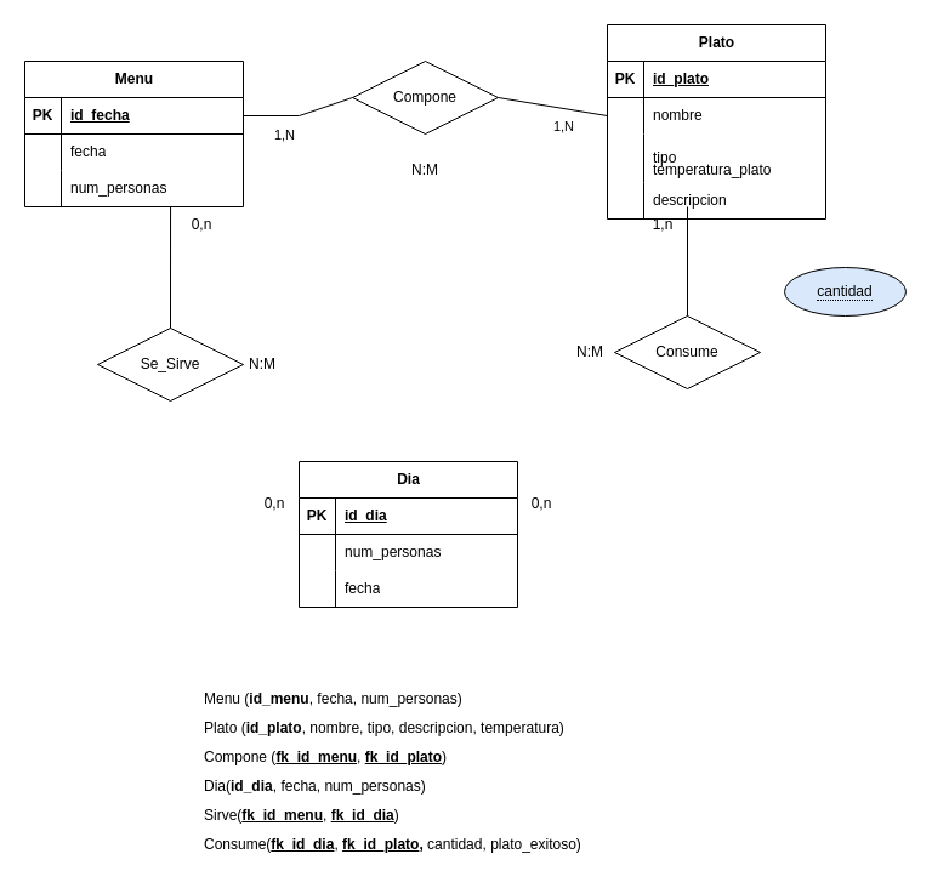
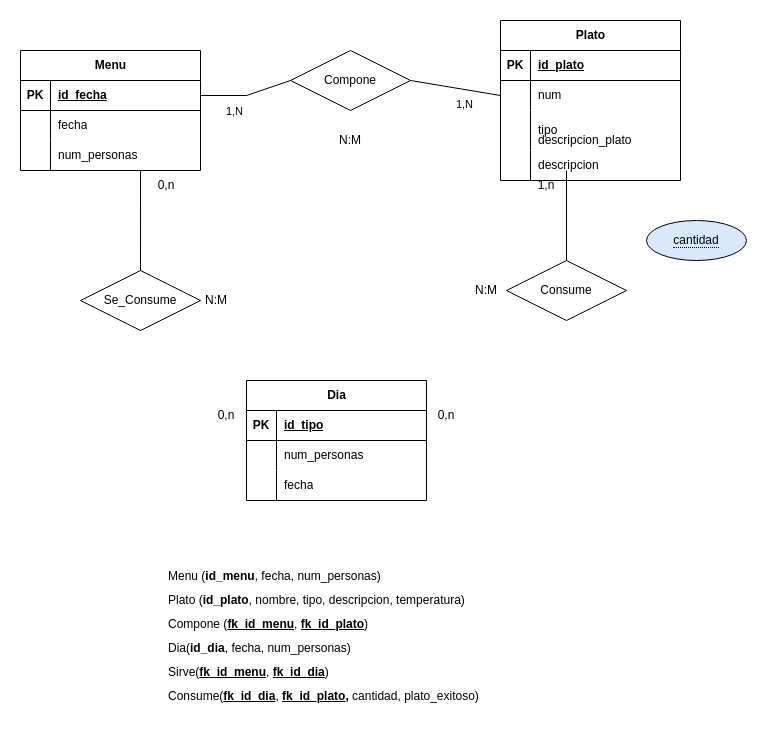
  <mxCell id="0" />
  <mxCell id="1" parent="0" />
  <mxCell id="2" value="Menu" style="shape=table;startSize=30;container=1;collapsible=1;childLayout=tableLayout;fixedRows=1;rowLines=0;fontStyle=1;align=center;resizeLast=1;html=1;" parent="1" vertex="1"><mxGeometry x="20" y="50" width="180" height="120" as="geometry" /></mxCell>
  <mxCell id="3" value="" style="shape=tableRow;horizontal=0;startSize=0;swimlaneHead=0;swimlaneBody=0;fillColor=none;collapsible=0;dropTarget=0;points=[[0,0.5],[1,0.5]];portConstraint=eastwest;top=0;left=0;right=0;bottom=1;" parent="2" vertex="1"><mxGeometry y="30" width="180" height="30" as="geometry" /></mxCell>
  <mxCell id="4" value="PK" style="shape=partialRectangle;connectable=0;fillColor=none;top=0;left=0;bottom=0;right=0;fontStyle=1;overflow=hidden;whiteSpace=wrap;html=1;" parent="3" vertex="1"><mxGeometry width="30" height="30" as="geometry"><mxRectangle width="30" height="30" as="alternateBounds" /></mxGeometry></mxCell>
  <mxCell id="5" value="id_fecha" style="shape=partialRectangle;connectable=0;fillColor=none;top=0;left=0;bottom=0;right=0;align=left;spacingLeft=6;fontStyle=5;overflow=hidden;whiteSpace=wrap;html=1;" parent="3" vertex="1"><mxGeometry x="30" width="150" height="30" as="geometry"><mxRectangle width="150" height="30" as="alternateBounds" /></mxGeometry></mxCell>
  <mxCell id="6" value="" style="shape=tableRow;horizontal=0;startSize=0;swimlaneHead=0;swimlaneBody=0;fillColor=none;collapsible=0;dropTarget=0;points=[[0,0.5],[1,0.5]];portConstraint=eastwest;top=0;left=0;right=0;bottom=0;" parent="2" vertex="1"><mxGeometry y="60" width="180" height="30" as="geometry" /></mxCell>
  <mxCell id="7" value="" style="shape=partialRectangle;connectable=0;fillColor=none;top=0;left=0;bottom=0;right=0;editable=1;overflow=hidden;whiteSpace=wrap;html=1;" parent="6" vertex="1"><mxGeometry width="30" height="30" as="geometry"><mxRectangle width="30" height="30" as="alternateBounds" /></mxGeometry></mxCell>
  <mxCell id="8" value="fecha" style="shape=partialRectangle;connectable=0;fillColor=none;top=0;left=0;bottom=0;right=0;align=left;spacingLeft=6;overflow=hidden;whiteSpace=wrap;html=1;" parent="6" vertex="1"><mxGeometry x="30" width="150" height="30" as="geometry"><mxRectangle width="150" height="30" as="alternateBounds" /></mxGeometry></mxCell>
  <mxCell id="9" value="" style="shape=tableRow;horizontal=0;startSize=0;swimlaneHead=0;swimlaneBody=0;fillColor=none;collapsible=0;dropTarget=0;points=[[0,0.5],[1,0.5]];portConstraint=eastwest;top=0;left=0;right=0;bottom=0;" parent="2" vertex="1"><mxGeometry y="90" width="180" height="30" as="geometry" /></mxCell>
  <mxCell id="10" value="" style="shape=partialRectangle;connectable=0;fillColor=none;top=0;left=0;bottom=0;right=0;editable=1;overflow=hidden;whiteSpace=wrap;html=1;" parent="9" vertex="1"><mxGeometry width="30" height="30" as="geometry"><mxRectangle width="30" height="30" as="alternateBounds" /></mxGeometry></mxCell>
  <mxCell id="11" value="num_personas" style="shape=partialRectangle;connectable=0;fillColor=none;top=0;left=0;bottom=0;right=0;align=left;spacingLeft=6;overflow=hidden;whiteSpace=wrap;html=1;" parent="9" vertex="1"><mxGeometry x="30" width="150" height="30" as="geometry"><mxRectangle width="150" height="30" as="alternateBounds" /></mxGeometry></mxCell>
  <mxCell id="12" value="Plato" style="shape=table;startSize=30;container=1;collapsible=1;childLayout=tableLayout;fixedRows=1;rowLines=0;fontStyle=1;align=center;resizeLast=1;html=1;" parent="1" vertex="1"><mxGeometry x="500" y="20" width="180" height="160" as="geometry" /></mxCell>
  <mxCell id="13" value="" style="shape=tableRow;horizontal=0;startSize=0;swimlaneHead=0;swimlaneBody=0;fillColor=none;collapsible=0;dropTarget=0;points=[[0,0.5],[1,0.5]];portConstraint=eastwest;top=0;left=0;right=0;bottom=1;" parent="12" vertex="1"><mxGeometry y="30" width="180" height="30" as="geometry" /></mxCell>
  <mxCell id="14" value="PK" style="shape=partialRectangle;connectable=0;fillColor=none;top=0;left=0;bottom=0;right=0;fontStyle=1;overflow=hidden;whiteSpace=wrap;html=1;" parent="13" vertex="1"><mxGeometry width="30" height="30" as="geometry"><mxRectangle width="30" height="30" as="alternateBounds" /></mxGeometry></mxCell>
  <mxCell id="15" value="id_plato" style="shape=partialRectangle;connectable=0;fillColor=none;top=0;left=0;bottom=0;right=0;align=left;spacingLeft=6;fontStyle=5;overflow=hidden;whiteSpace=wrap;html=1;" parent="13" vertex="1"><mxGeometry x="30" width="150" height="30" as="geometry"><mxRectangle width="150" height="30" as="alternateBounds" /></mxGeometry></mxCell>
  <mxCell id="16" value="" style="shape=tableRow;horizontal=0;startSize=0;swimlaneHead=0;swimlaneBody=0;fillColor=none;collapsible=0;dropTarget=0;points=[[0,0.5],[1,0.5]];portConstraint=eastwest;top=0;left=0;right=0;bottom=0;" parent="12" vertex="1"><mxGeometry y="60" width="180" height="30" as="geometry" /></mxCell>
  <mxCell id="17" value="" style="shape=partialRectangle;connectable=0;fillColor=none;top=0;left=0;bottom=0;right=0;editable=1;overflow=hidden;whiteSpace=wrap;html=1;" parent="16" vertex="1"><mxGeometry width="30" height="30" as="geometry"><mxRectangle width="30" height="30" as="alternateBounds" /></mxGeometry></mxCell>
- <mxCell id="18" value="nombre" style="shape=partialRectangle;connectable=0;fillColor=none;top=0;left=0;bottom=0;right=0;align=left;spacingLeft=6;overflow=hidden;whiteSpace=wrap;html=1;" parent="16" vertex="1"><mxGeometry x="30" width="150" height="30" as="geometry"><mxRectangle width="150" height="30" as="alternateBounds" /></mxGeometry></mxCell>
+ <mxCell id="18" value="num" style="shape=partialRectangle;connectable=0;fillColor=none;top=0;left=0;bottom=0;right=0;align=left;spacingLeft=6;overflow=hidden;whiteSpace=wrap;html=1;" parent="16" vertex="1"><mxGeometry x="30" width="150" height="30" as="geometry"><mxRectangle width="150" height="30" as="alternateBounds" /></mxGeometry></mxCell>
  <mxCell id="19" value="" style="shape=tableRow;horizontal=0;startSize=0;swimlaneHead=0;swimlaneBody=0;fillColor=none;collapsible=0;dropTarget=0;points=[[0,0.5],[1,0.5]];portConstraint=eastwest;top=0;left=0;right=0;bottom=0;" parent="12" vertex="1"><mxGeometry y="90" width="180" height="40" as="geometry" /></mxCell>
  <mxCell id="20" value="" style="shape=partialRectangle;connectable=0;fillColor=none;top=0;left=0;bottom=0;right=0;editable=1;overflow=hidden;whiteSpace=wrap;html=1;" parent="19" vertex="1"><mxGeometry width="30" height="40" as="geometry"><mxRectangle width="30" height="40" as="alternateBounds" /></mxGeometry></mxCell>
  <mxCell id="21" value="tipo" style="shape=partialRectangle;connectable=0;fillColor=none;top=0;left=0;bottom=0;right=0;align=left;spacingLeft=6;overflow=hidden;whiteSpace=wrap;html=1;" parent="19" vertex="1"><mxGeometry x="30" width="150" height="40" as="geometry"><mxRectangle width="150" height="40" as="alternateBounds" /></mxGeometry></mxCell>
  <mxCell id="22" value="" style="shape=tableRow;horizontal=0;startSize=0;swimlaneHead=0;swimlaneBody=0;fillColor=none;collapsible=0;dropTarget=0;points=[[0,0.5],[1,0.5]];portConstraint=eastwest;top=0;left=0;right=0;bottom=0;" parent="12" vertex="1"><mxGeometry y="130" width="180" height="30" as="geometry" /></mxCell>
  <mxCell id="23" value="" style="shape=partialRectangle;connectable=0;fillColor=none;top=0;left=0;bottom=0;right=0;editable=1;overflow=hidden;whiteSpace=wrap;html=1;" parent="22" vertex="1"><mxGeometry width="30" height="30" as="geometry"><mxRectangle width="30" height="30" as="alternateBounds" /></mxGeometry></mxCell>
  <mxCell id="24" value="descripcion" style="shape=partialRectangle;connectable=0;fillColor=none;top=0;left=0;bottom=0;right=0;align=left;spacingLeft=6;overflow=hidden;whiteSpace=wrap;html=1;" parent="22" vertex="1"><mxGeometry x="30" width="150" height="30" as="geometry"><mxRectangle width="150" height="30" as="alternateBounds" /></mxGeometry></mxCell>
  <mxCell id="25" value="Compone" style="shape=rhombus;perimeter=rhombusPerimeter;whiteSpace=wrap;html=1;align=center;" parent="1" vertex="1"><mxGeometry x="290" y="50" width="120" height="60" as="geometry" /></mxCell>
  <mxCell id="26" value="" style="endArrow=none;html=1;rounded=0;exitX=1;exitY=0.5;exitDx=0;exitDy=0;entryX=0;entryY=0.5;entryDx=0;entryDy=0;" parent="1" source="25" target="16" edge="1"><mxGeometry relative="1" as="geometry"><mxPoint x="370" y="94.5" as="sourcePoint" /><mxPoint x="510" y="94.5" as="targetPoint" /></mxGeometry></mxCell>
  <mxCell id="27" value="1,N" style="edgeLabel;html=1;align=center;verticalAlign=middle;resizable=0;points=[];" parent="26" vertex="1" connectable="0"><mxGeometry x="0.178" y="2" relative="1" as="geometry"><mxPoint y="17" as="offset" /></mxGeometry></mxCell>
  <mxCell id="28" value="" style="endArrow=none;html=1;rounded=0;exitX=1;exitY=0.5;exitDx=0;exitDy=0;entryX=0;entryY=0.5;entryDx=0;entryDy=0;" parent="1" source="3" target="25" edge="1"><mxGeometry relative="1" as="geometry"><mxPoint x="190" y="94.5" as="sourcePoint" /><mxPoint x="240" y="95" as="targetPoint" /><Array as="points"><mxPoint x="246" y="95" /></Array></mxGeometry></mxCell>
  <mxCell id="29" value="1,N" style="edgeLabel;html=1;align=center;verticalAlign=middle;resizable=0;points=[];" parent="28" vertex="1" connectable="0"><mxGeometry x="-0.297" y="-2" relative="1" as="geometry"><mxPoint y="13" as="offset" /></mxGeometry></mxCell>
  <mxCell id="30" value="&lt;span style=&quot;border-bottom: 1px dotted&quot;&gt;cantidad&lt;/span&gt;" style="ellipse;whiteSpace=wrap;html=1;align=center;fillColor=#dae8fc;" parent="1" vertex="1"><mxGeometry x="646" y="220" width="100" height="40" as="geometry" /></mxCell>
  <mxCell id="31" value="&lt;p style=&quot;line-height: 200%;&quot;&gt;Menu (&lt;b&gt;id_menu&lt;/b&gt;, fecha, num_personas)&lt;br&gt;Plato (&lt;b&gt;id_plato&lt;/b&gt;, nombre, tipo, descripcion, temperatura)&lt;br&gt;Compone (&lt;b&gt;&lt;u&gt;fk_id_menu&lt;/u&gt;&lt;/b&gt;, &lt;b&gt;&lt;u&gt;fk_id_plato&lt;/u&gt;&lt;/b&gt;)&amp;nbsp;&lt;br&gt;Dia(&lt;b&gt;id_dia&lt;/b&gt;,&amp;nbsp;&lt;span style=&quot;border-color: var(--border-color);&quot;&gt;fecha&lt;/span&gt;,&amp;nbsp;num_personas)&amp;nbsp;&lt;br&gt;Sirve(&lt;b style=&quot;border-color: var(--border-color);&quot;&gt;&lt;u&gt;fk_id_menu&lt;/u&gt;&lt;/b&gt;,&amp;nbsp;&lt;b style=&quot;border-color: var(--border-color);&quot;&gt;&lt;u&gt;fk_id_dia&lt;/u&gt;&lt;/b&gt;)&amp;nbsp;&lt;br&gt;Consume(&lt;b style=&quot;border-color: var(--border-color);&quot;&gt;&lt;u&gt;fk_id_dia&lt;/u&gt;&lt;/b&gt;,&amp;nbsp;&lt;span style=&quot;border-color: var(--border-color);&quot;&gt;&lt;u style=&quot;&quot;&gt;&lt;b&gt;fk_id_plato&lt;/b&gt;&lt;/u&gt;&lt;b&gt;,&lt;/b&gt;&lt;/span&gt;&lt;span style=&quot;border-color: var(--border-color);&quot;&gt;&amp;nbsp;cantidad, plato_exitoso&lt;/span&gt;)&amp;nbsp;&lt;/p&gt;" style="text;html=1;strokeColor=none;fillColor=none;align=left;verticalAlign=middle;whiteSpace=wrap;rounded=0;" parent="1" vertex="1"><mxGeometry x="166" y="560" width="350" height="150" as="geometry" /></mxCell>
  <mxCell id="32" value="Dia" style="shape=table;startSize=30;container=1;collapsible=1;childLayout=tableLayout;fixedRows=1;rowLines=0;fontStyle=1;align=center;resizeLast=1;html=1;" parent="1" vertex="1"><mxGeometry x="246" y="380" width="180" height="120" as="geometry" /></mxCell>
  <mxCell id="33" value="" style="shape=tableRow;horizontal=0;startSize=0;swimlaneHead=0;swimlaneBody=0;fillColor=none;collapsible=0;dropTarget=0;points=[[0,0.5],[1,0.5]];portConstraint=eastwest;top=0;left=0;right=0;bottom=1;" parent="32" vertex="1"><mxGeometry y="30" width="180" height="30" as="geometry" /></mxCell>
  <mxCell id="34" value="PK" style="shape=partialRectangle;connectable=0;fillColor=none;top=0;left=0;bottom=0;right=0;fontStyle=1;overflow=hidden;whiteSpace=wrap;html=1;" parent="33" vertex="1"><mxGeometry width="30" height="30" as="geometry"><mxRectangle width="30" height="30" as="alternateBounds" /></mxGeometry></mxCell>
- <mxCell id="35" value="id_dia" style="shape=partialRectangle;connectable=0;fillColor=none;top=0;left=0;bottom=0;right=0;align=left;spacingLeft=6;fontStyle=5;overflow=hidden;whiteSpace=wrap;html=1;" parent="33" vertex="1"><mxGeometry x="30" width="150" height="30" as="geometry"><mxRectangle width="150" height="30" as="alternateBounds" /></mxGeometry></mxCell>
+ <mxCell id="35" value="id_tipo" style="shape=partialRectangle;connectable=0;fillColor=none;top=0;left=0;bottom=0;right=0;align=left;spacingLeft=6;fontStyle=5;overflow=hidden;whiteSpace=wrap;html=1;" parent="33" vertex="1"><mxGeometry x="30" width="150" height="30" as="geometry"><mxRectangle width="150" height="30" as="alternateBounds" /></mxGeometry></mxCell>
  <mxCell id="36" value="" style="shape=tableRow;horizontal=0;startSize=0;swimlaneHead=0;swimlaneBody=0;fillColor=none;collapsible=0;dropTarget=0;points=[[0,0.5],[1,0.5]];portConstraint=eastwest;top=0;left=0;right=0;bottom=0;" parent="32" vertex="1"><mxGeometry y="60" width="180" height="30" as="geometry" /></mxCell>
  <mxCell id="37" value="" style="shape=partialRectangle;connectable=0;fillColor=none;top=0;left=0;bottom=0;right=0;editable=1;overflow=hidden;whiteSpace=wrap;html=1;" parent="36" vertex="1"><mxGeometry width="30" height="30" as="geometry"><mxRectangle width="30" height="30" as="alternateBounds" /></mxGeometry></mxCell>
  <mxCell id="38" value="num_personas" style="shape=partialRectangle;connectable=0;fillColor=none;top=0;left=0;bottom=0;right=0;align=left;spacingLeft=6;overflow=hidden;whiteSpace=wrap;html=1;" parent="36" vertex="1"><mxGeometry x="30" width="150" height="30" as="geometry"><mxRectangle width="150" height="30" as="alternateBounds" /></mxGeometry></mxCell>
  <mxCell id="39" value="" style="shape=tableRow;horizontal=0;startSize=0;swimlaneHead=0;swimlaneBody=0;fillColor=none;collapsible=0;dropTarget=0;points=[[0,0.5],[1,0.5]];portConstraint=eastwest;top=0;left=0;right=0;bottom=0;" vertex="1" parent="32"><mxGeometry y="90" width="180" height="30" as="geometry" /></mxCell>
  <mxCell id="40" value="" style="shape=partialRectangle;connectable=0;fillColor=none;top=0;left=0;bottom=0;right=0;editable=1;overflow=hidden;whiteSpace=wrap;html=1;" vertex="1" parent="39"><mxGeometry width="30" height="30" as="geometry"><mxRectangle width="30" height="30" as="alternateBounds" /></mxGeometry></mxCell>
  <mxCell id="41" value="fecha" style="shape=partialRectangle;connectable=0;fillColor=none;top=0;left=0;bottom=0;right=0;align=left;spacingLeft=6;overflow=hidden;whiteSpace=wrap;html=1;" vertex="1" parent="39"><mxGeometry x="30" width="150" height="30" as="geometry"><mxRectangle width="150" height="30" as="alternateBounds" /></mxGeometry></mxCell>
- <mxCell id="42" value="Se_Sirve" style="shape=rhombus;perimeter=rhombusPerimeter;whiteSpace=wrap;html=1;align=center;" parent="1" vertex="1"><mxGeometry x="80" y="270" width="120" height="60" as="geometry" /></mxCell>
+ <mxCell id="42" value="Se_Consume" style="shape=rhombus;perimeter=rhombusPerimeter;whiteSpace=wrap;html=1;align=center;" parent="1" vertex="1"><mxGeometry x="80" y="270" width="120" height="60" as="geometry" /></mxCell>
  <mxCell id="43" value="Consume" style="shape=rhombus;perimeter=rhombusPerimeter;whiteSpace=wrap;html=1;align=center;" parent="1" vertex="1"><mxGeometry x="506" y="260" width="120" height="60" as="geometry" /></mxCell>
  <mxCell id="44" value="" style="endArrow=none;html=1;rounded=0;exitX=0.667;exitY=0.996;exitDx=0;exitDy=0;exitPerimeter=0;entryX=0.5;entryY=0;entryDx=0;entryDy=0;" parent="1" target="42" edge="1"><mxGeometry relative="1" as="geometry"><mxPoint x="140.06" y="169.88" as="sourcePoint" /><mxPoint x="426" y="250" as="targetPoint" /></mxGeometry></mxCell>
  <mxCell id="45" value="" style="endArrow=none;html=1;rounded=0;entryX=0.5;entryY=0;entryDx=0;entryDy=0;" parent="1" target="43" edge="1"><mxGeometry relative="1" as="geometry"><mxPoint x="566" y="170" as="sourcePoint" /><mxPoint x="536" y="330" as="targetPoint" /></mxGeometry></mxCell>
  <mxCell id="46" value="0,n" style="text;html=1;strokeColor=none;fillColor=none;align=center;verticalAlign=middle;whiteSpace=wrap;rounded=0;" parent="1" vertex="1"><mxGeometry x="136" y="170" width="60" height="30" as="geometry" /></mxCell>
  <mxCell id="47" value="N:M" style="text;html=1;strokeColor=none;fillColor=none;align=center;verticalAlign=middle;whiteSpace=wrap;rounded=0;" parent="1" vertex="1"><mxGeometry x="456" y="275" width="60" height="30" as="geometry" /></mxCell>
  <mxCell id="48" value="N:M" style="text;html=1;strokeColor=none;fillColor=none;align=center;verticalAlign=middle;whiteSpace=wrap;rounded=0;" parent="1" vertex="1"><mxGeometry x="186" y="285" width="60" height="30" as="geometry" /></mxCell>
  <mxCell id="49" value="N:M" style="text;html=1;strokeColor=none;fillColor=none;align=center;verticalAlign=middle;whiteSpace=wrap;rounded=0;" parent="1" vertex="1"><mxGeometry x="320" y="125" width="60" height="30" as="geometry" /></mxCell>
  <mxCell id="50" value="1,n" style="text;html=1;strokeColor=none;fillColor=none;align=center;verticalAlign=middle;whiteSpace=wrap;rounded=0;" parent="1" vertex="1"><mxGeometry x="516" y="170" width="60" height="30" as="geometry" /></mxCell>
  <mxCell id="51" value="0,n" style="text;html=1;strokeColor=none;fillColor=none;align=center;verticalAlign=middle;whiteSpace=wrap;rounded=0;" parent="1" vertex="1"><mxGeometry x="416" y="400" width="60" height="30" as="geometry" /></mxCell>
  <mxCell id="52" value="0,n" style="text;html=1;strokeColor=none;fillColor=none;align=center;verticalAlign=middle;whiteSpace=wrap;rounded=0;" parent="1" vertex="1"><mxGeometry x="196" y="400" width="60" height="30" as="geometry" /></mxCell>
- <mxCell id="53" value="temperatura_plato" style="shape=partialRectangle;connectable=0;fillColor=none;top=0;left=0;bottom=0;right=0;align=left;spacingLeft=6;overflow=hidden;whiteSpace=wrap;html=1;" parent="1" vertex="1"><mxGeometry x="529.5" y="125" width="121" height="30" as="geometry"><mxRectangle width="150" height="30" as="alternateBounds" /></mxGeometry></mxCell>
+ <mxCell id="53" value="descripcion_plato" style="shape=partialRectangle;connectable=0;fillColor=none;top=0;left=0;bottom=0;right=0;align=left;spacingLeft=6;overflow=hidden;whiteSpace=wrap;html=1;" parent="1" vertex="1"><mxGeometry x="529.5" y="125" width="121" height="30" as="geometry"><mxRectangle width="150" height="30" as="alternateBounds" /></mxGeometry></mxCell>
